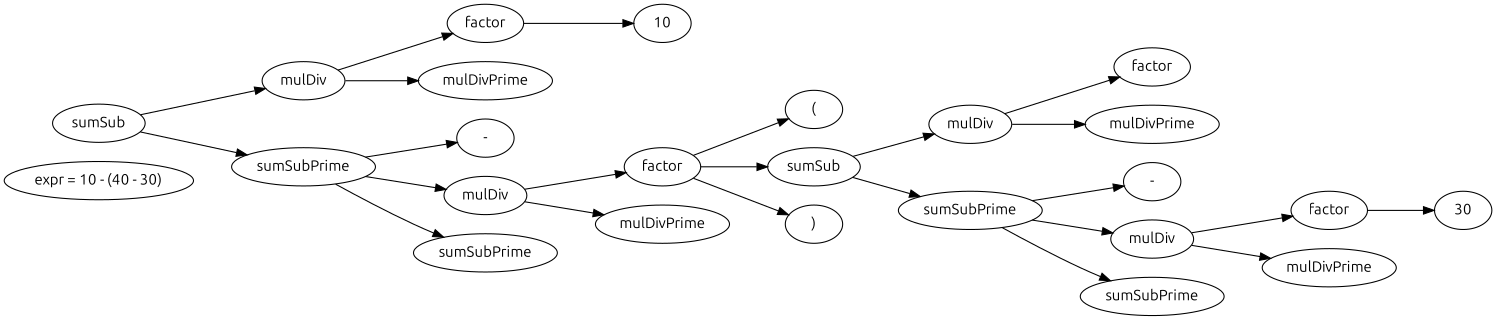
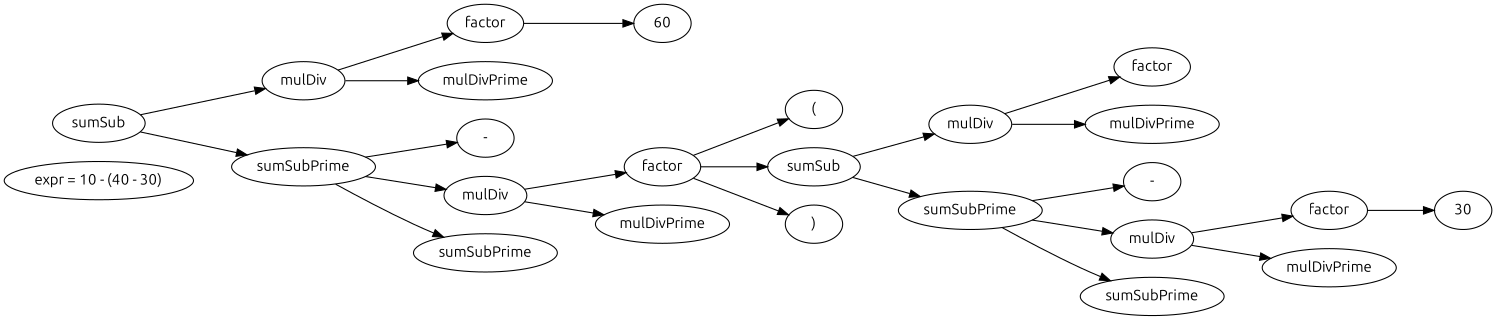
  digraph {
    fontname=Ubuntu
    rankdir=LR
    node [fontname=Ubuntu]
    edge [fontname=Ubuntu]
    n1 [label="expr = 10 - (40 - 30)"]
    n2 [label=sumSub]
    n3 [label=mulDiv]
    n4 [label=sumSubPrime]
    n5 [label=factor]
    n6 [label=mulDivPrime]
    n7 [label="-"]
    n8 [label=mulDiv]
    n9 [label=sumSubPrime]
-   n10 [label=10]
+   n10 [label=60]
    n11 [label=factor]
    n12 [label=mulDivPrime]
    n13 [label="("]
    n14 [label=sumSub]
    n15 [label=")"]
    n16 [label=mulDiv]
    n17 [label=sumSubPrime]
    n18 [label=factor]
    n19 [label=mulDivPrime]
    n20 [label="-"]
    n21 [label=mulDiv]
    n22 [label=sumSubPrime]
    n23 [label=factor]
    n24 [label=mulDivPrime]
    n25 [label=30]
    n2 -> n3
    n2 -> n4
    n3 -> n5
    n3 -> n6
    n4 -> n7
    n4 -> n8
    n4 -> n9
    n5 -> n10
    n8 -> n11
    n8 -> n12
    n11 -> n13
    n11 -> n14
    n11 -> n15
    n14 -> n16
    n14 -> n17
    n16 -> n18
    n16 -> n19
    n17 -> n20
    n17 -> n21
    n17 -> n22
    n21 -> n23
    n21 -> n24
    n23 -> n25
  }
